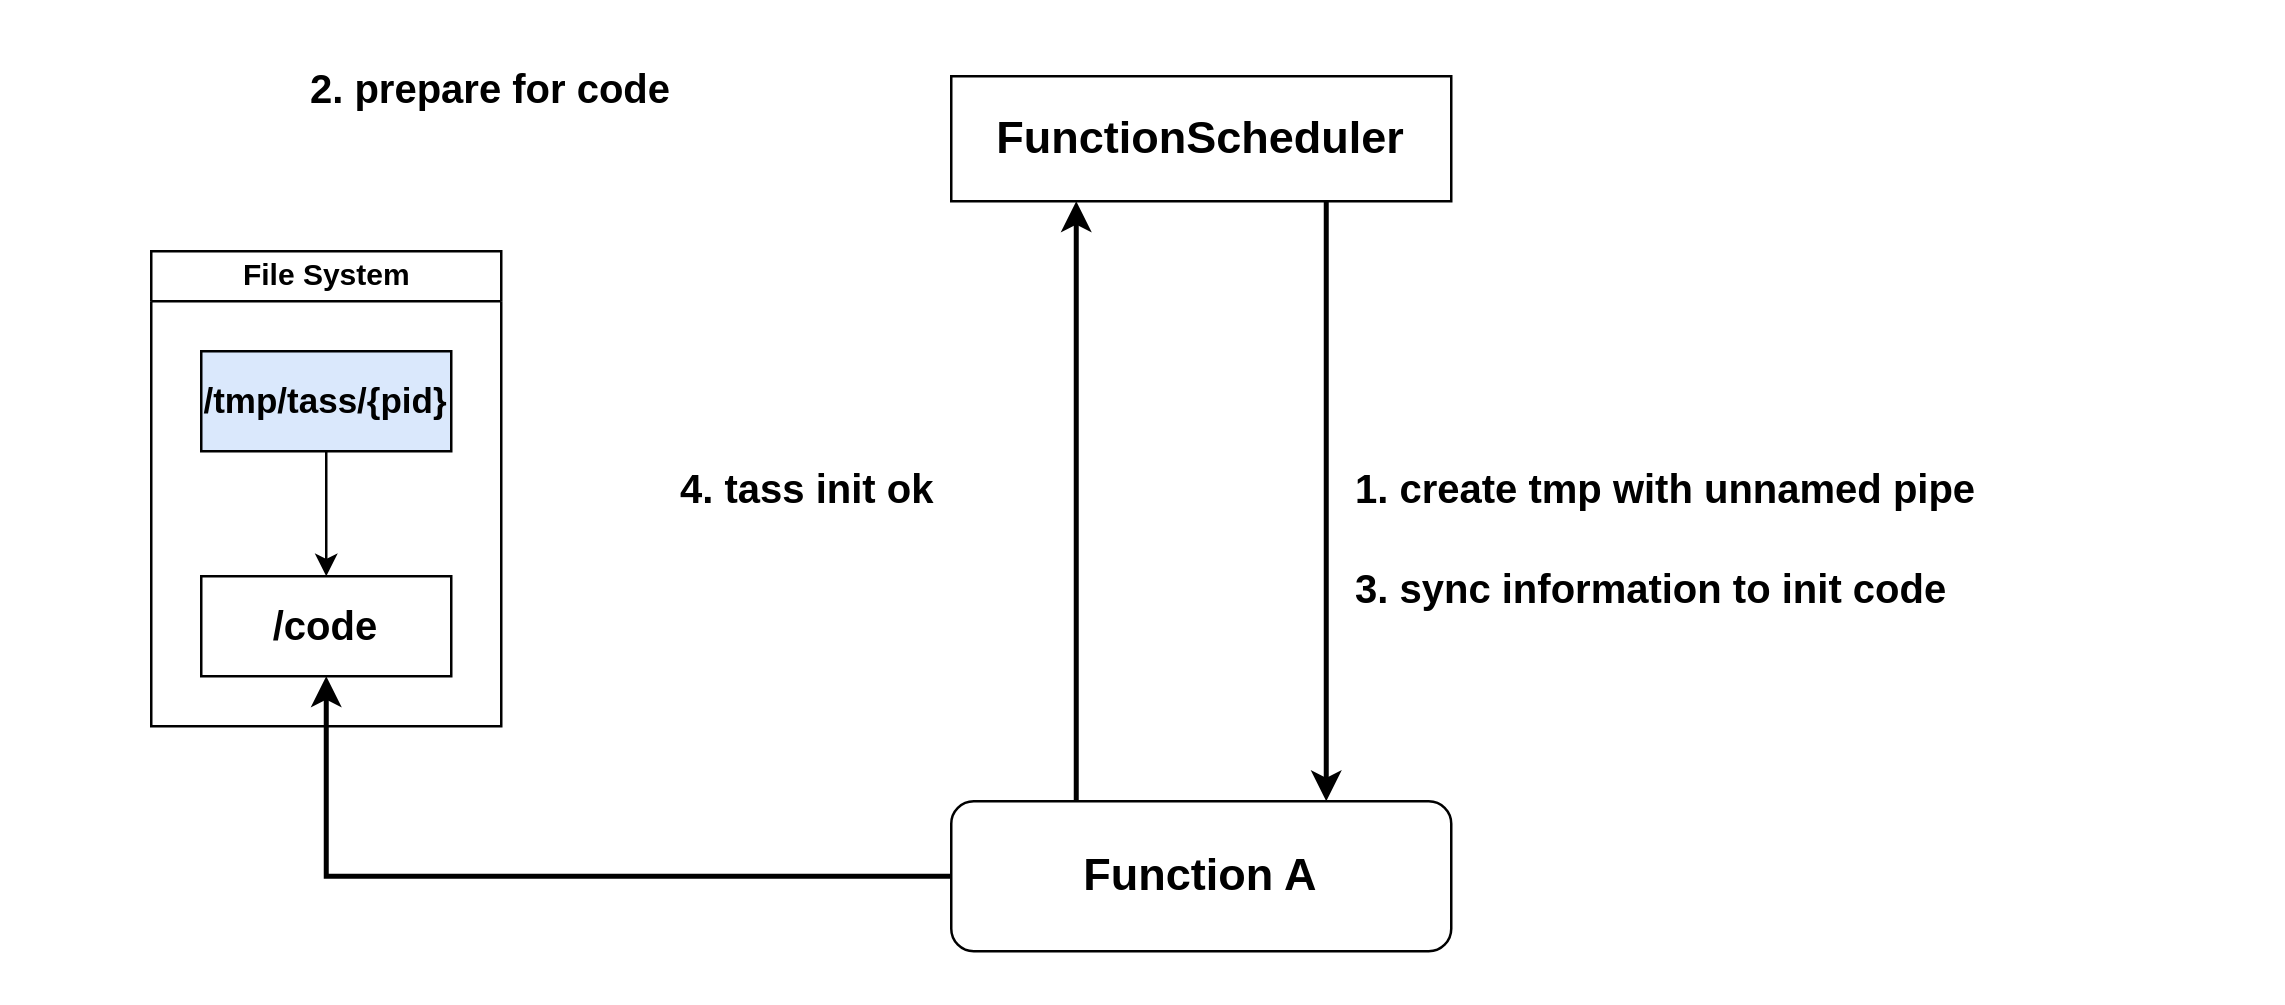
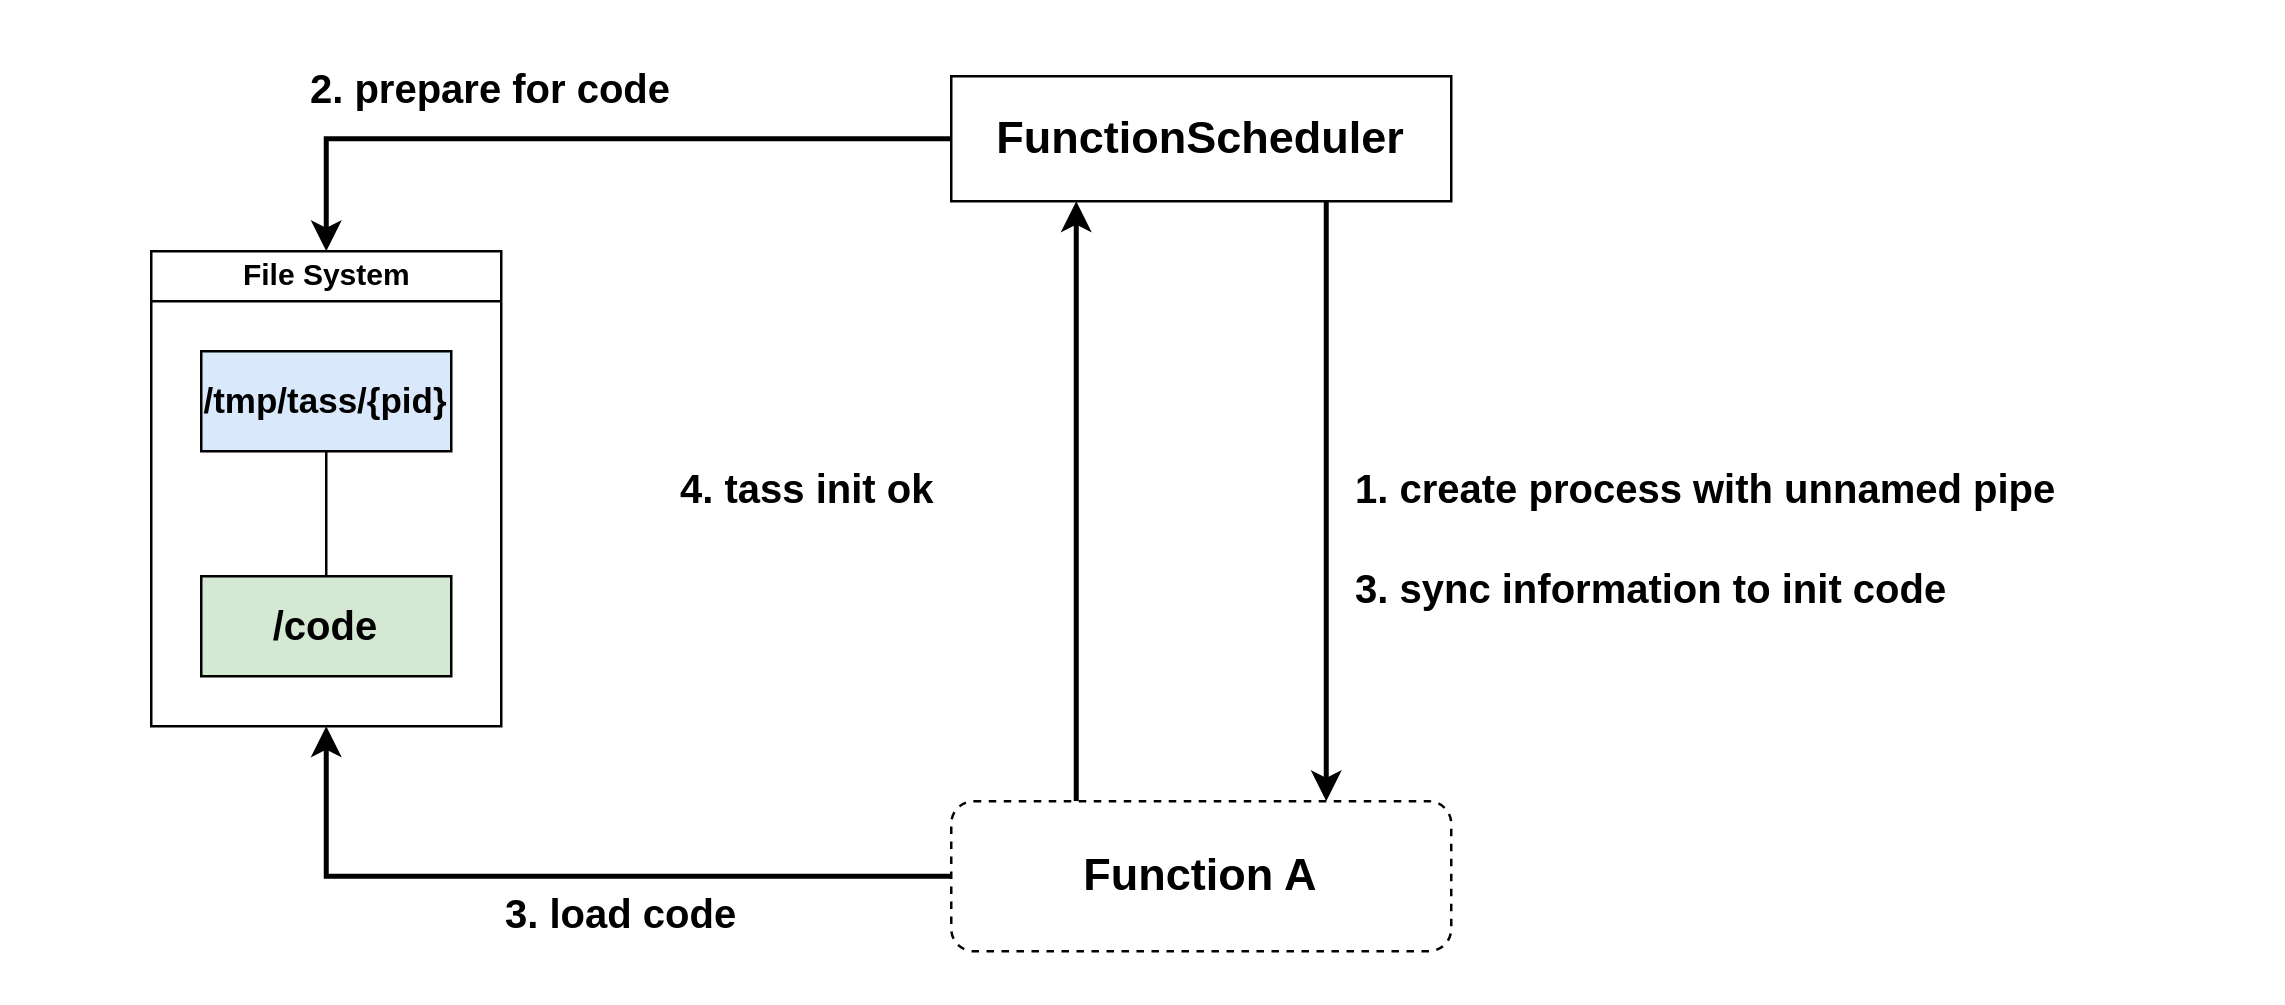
  <mxCell id="0" />
  <mxCell id="1" parent="0" />
  <mxCell id="2" style="edgeStyle=orthogonalEdgeStyle;rounded=0;orthogonalLoop=1;jettySize=auto;html=1;exitX=0.75;exitY=1;exitDx=0;exitDy=0;entryX=0.75;entryY=0;entryDx=0;entryDy=0;strokeWidth=2;fontSize=16;" edge="1" parent="1" source="4" target="7"><mxGeometry relative="1" as="geometry" /></mxCell>
+ <mxCell id="3" style="edgeStyle=orthogonalEdgeStyle;rounded=0;orthogonalLoop=1;jettySize=auto;html=1;exitX=0;exitY=0.5;exitDx=0;exitDy=0;entryX=0.5;entryY=0;entryDx=0;entryDy=0;strokeWidth=2;fontSize=16;" edge="1" parent="1" source="4" target="8"><mxGeometry relative="1" as="geometry" /></mxCell>
  <mxCell id="4" value="&lt;b&gt;&lt;font style=&quot;font-size: 18px&quot;&gt;FunctionScheduler&lt;/font&gt;&lt;/b&gt;" style="whiteSpace=wrap;html=1;rounded=0;" vertex="1" parent="1"><mxGeometry x="380" y="30" width="200" height="50" as="geometry" /></mxCell>
  <mxCell id="5" style="edgeStyle=orthogonalEdgeStyle;rounded=0;orthogonalLoop=1;jettySize=auto;html=1;exitX=0.25;exitY=0;exitDx=0;exitDy=0;entryX=0.25;entryY=1;entryDx=0;entryDy=0;strokeWidth=2;fontSize=16;" edge="1" parent="1" source="7" target="4"><mxGeometry relative="1" as="geometry" /></mxCell>
- <mxCell id="6" style="edgeStyle=orthogonalEdgeStyle;rounded=0;orthogonalLoop=1;jettySize=auto;html=1;exitX=0;exitY=0.5;exitDx=0;exitDy=0;strokeWidth=2;fontSize=16;" edge="1" parent="1" source="7" target="10"><mxGeometry relative="1" as="geometry" /></mxCell>
- <mxCell id="7" value="Function A" style="rounded=1;whiteSpace=wrap;html=1;fontStyle=1;fontSize=18;" vertex="1" parent="1"><mxGeometry x="380" y="320" width="200" height="60" as="geometry" /></mxCell>
+ <mxCell id="6" style="edgeStyle=orthogonalEdgeStyle;rounded=0;orthogonalLoop=1;jettySize=auto;html=1;exitX=0;exitY=0.5;exitDx=0;exitDy=0;entryX=0.5;entryY=1;entryDx=0;entryDy=0;strokeWidth=2;fontSize=16;" edge="1" parent="1" source="7" target="8"><mxGeometry relative="1" as="geometry" /></mxCell>
+ <mxCell id="7" value="Function A" style="rounded=1;whiteSpace=wrap;html=1;fontStyle=1;fontSize=18;dashed=1;" vertex="1" parent="1"><mxGeometry x="380" y="320" width="200" height="60" as="geometry" /></mxCell>
  <mxCell id="8" value="File System" style="swimlane;html=1;startSize=20;horizontal=1;childLayout=treeLayout;horizontalTree=0;resizable=0;containerType=tree;" vertex="1" parent="1"><mxGeometry x="60" y="100" width="140" height="190" as="geometry" /></mxCell>
  <mxCell id="9" value="/tmp/tass/{pid}" style="whiteSpace=wrap;html=1;fontStyle=1;fontSize=14;fillColor=#dae8fc;" vertex="1" parent="8"><mxGeometry x="20" y="40" width="100" height="40" as="geometry" /></mxCell>
- <mxCell id="10" value="/code" style="whiteSpace=wrap;html=1;fontStyle=1;fontSize=16;" vertex="1" parent="8"><mxGeometry x="20" y="130" width="100" height="40" as="geometry" /></mxCell>
- <mxCell id="11" value="" style="edgeStyle=elbowEdgeStyle;elbow=vertical;html=1;rounded=0;" edge="1" parent="8" source="9" target="10"><mxGeometry relative="1" as="geometry" /></mxCell>
- <mxCell id="12" value="1. create tmp with unnamed pipe" style="text;html=1;strokeColor=none;fillColor=none;align=left;verticalAlign=middle;whiteSpace=wrap;rounded=0;fontSize=16;fontStyle=1" vertex="1" parent="1"><mxGeometry x="540" y="180" width="352" height="30" as="geometry" /></mxCell>
+ <mxCell id="10" value="/code" style="whiteSpace=wrap;html=1;fontStyle=1;fontSize=16;fillColor=#d5e8d4;" vertex="1" parent="8"><mxGeometry x="20" y="130" width="100" height="40" as="geometry" /></mxCell>
+ <mxCell id="11" value="" style="edgeStyle=elbowEdgeStyle;elbow=vertical;html=1;rounded=0;endArrow=none;" edge="1" parent="8" source="9" target="10"><mxGeometry relative="1" as="geometry" /></mxCell>
+ <mxCell id="12" value="1. create process with unnamed pipe" style="text;html=1;strokeColor=none;fillColor=none;align=left;verticalAlign=middle;whiteSpace=wrap;rounded=0;fontSize=16;fontStyle=1" vertex="1" parent="1"><mxGeometry x="540" y="180" width="352" height="30" as="geometry" /></mxCell>
  <mxCell id="13" value="2. prepare for code" style="text;html=1;strokeColor=none;fillColor=none;align=center;verticalAlign=middle;whiteSpace=wrap;rounded=0;fontSize=16;fontStyle=1" vertex="1" parent="1"><mxGeometry x="20" y="20" width="352" height="30" as="geometry" /></mxCell>
  <mxCell id="14" value="3. sync information to init code" style="text;html=1;strokeColor=none;fillColor=none;align=left;verticalAlign=middle;whiteSpace=wrap;rounded=0;fontSize=16;fontStyle=1" vertex="1" parent="1"><mxGeometry x="540" y="220" width="352" height="30" as="geometry" /></mxCell>
+ <mxCell id="15" value="3. load code" style="text;html=1;strokeColor=none;fillColor=none;align=left;verticalAlign=middle;whiteSpace=wrap;rounded=0;fontSize=16;fontStyle=1" vertex="1" parent="1"><mxGeometry x="200" y="350" width="100" height="30" as="geometry" /></mxCell>
  <mxCell id="16" value="4. tass init ok" style="text;html=1;strokeColor=none;fillColor=none;align=left;verticalAlign=middle;whiteSpace=wrap;rounded=0;fontSize=16;fontStyle=1" vertex="1" parent="1"><mxGeometry x="270" y="180" width="150" height="30" as="geometry" /></mxCell>
